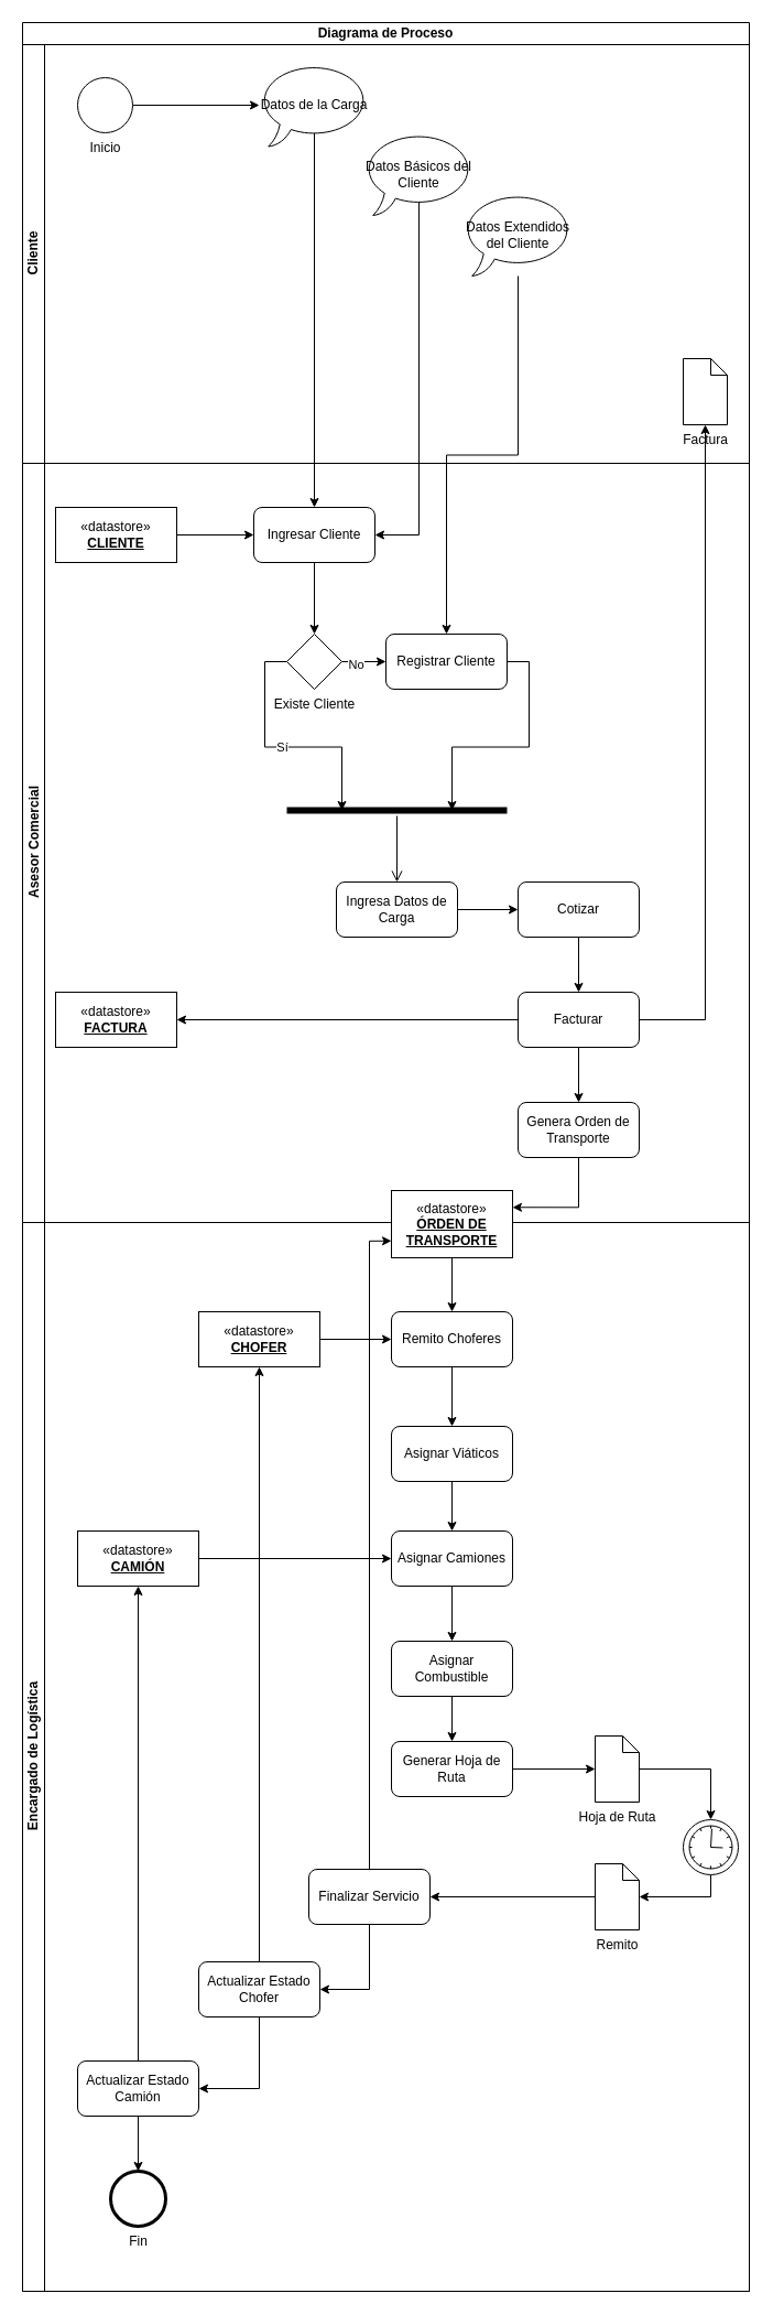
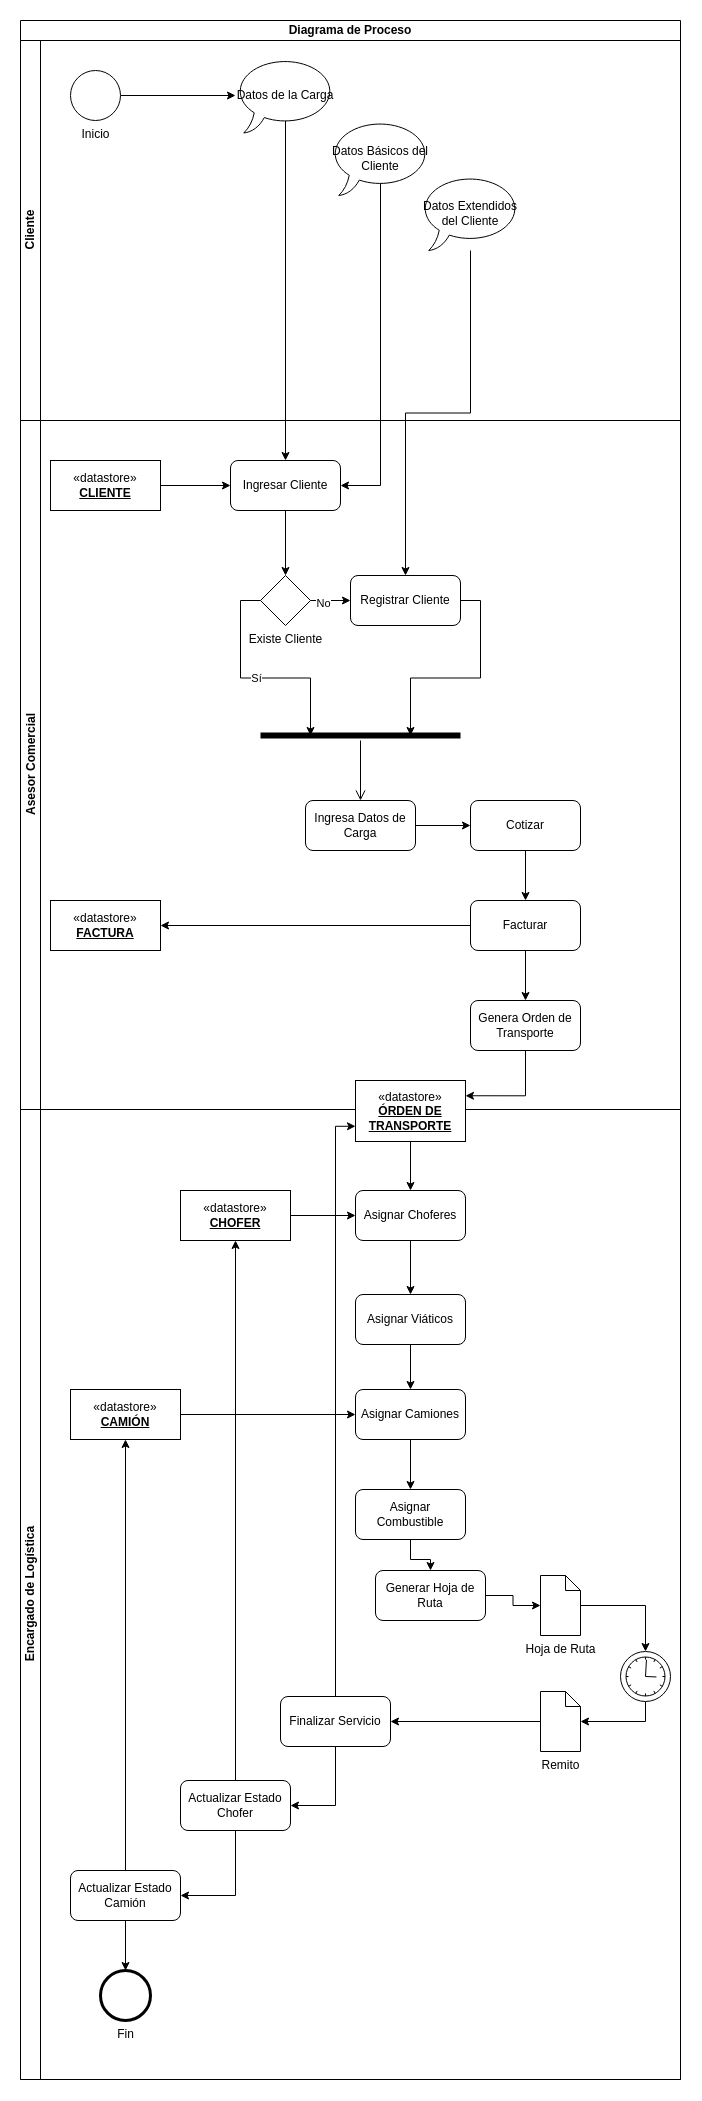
  <mxCell id="0" />
  <mxCell id="1" parent="0" />
  <mxCell id="2" value="Diagrama de Proceso" style="swimlane;html=1;childLayout=stackLayout;resizeParent=1;resizeParentMax=0;horizontal=1;startSize=20;horizontalStack=0;whiteSpace=wrap;" parent="1" vertex="1"><mxGeometry x="20" y="20" width="660" height="2059" as="geometry" /></mxCell>
  <mxCell id="3" value="Cliente" style="swimlane;html=1;startSize=20;horizontal=0;" parent="2" vertex="1"><mxGeometry y="20" width="660" height="380" as="geometry" /></mxCell>
  <mxCell id="4" style="rounded=0;orthogonalLoop=1;jettySize=auto;html=1;elbow=vertical;edgeStyle=orthogonalEdgeStyle;" parent="3" source="5" target="6" edge="1"><mxGeometry relative="1" as="geometry" /></mxCell>
  <mxCell id="5" value="Inicio" style="shape=mxgraph.bpmn.shape;html=1;verticalLabelPosition=bottom;labelBackgroundColor=#ffffff;verticalAlign=top;perimeter=ellipsePerimeter;outline=standard;symbol=general;" parent="3" vertex="1"><mxGeometry x="50" y="30" width="50" height="50" as="geometry" /></mxCell>
  <mxCell id="6" value="Datos de la Carga" style="whiteSpace=wrap;html=1;shape=mxgraph.basic.oval_callout" parent="3" vertex="1"><mxGeometry x="215" y="17.5" width="100" height="75" as="geometry" /></mxCell>
  <mxCell id="7" value="Datos Básicos del Cliente" style="whiteSpace=wrap;html=1;shape=mxgraph.basic.oval_callout" parent="3" vertex="1"><mxGeometry x="310" y="80" width="100" height="75" as="geometry" /></mxCell>
- <mxCell id="8" value="Factura" style="shape=mxgraph.bpmn.data;labelPosition=center;verticalLabelPosition=bottom;align=center;verticalAlign=top;size=15;html=1;" parent="3" vertex="1"><mxGeometry x="600" y="285" width="40" height="60" as="geometry" /></mxCell>
  <mxCell id="9" value="Datos Extendidos del Cliente" style="whiteSpace=wrap;html=1;shape=mxgraph.basic.oval_callout" vertex="1" parent="3"><mxGeometry x="400" y="135" width="100" height="75" as="geometry" /></mxCell>
  <mxCell id="10" value="Asesor Comercial" style="swimlane;html=1;startSize=20;horizontal=0;" parent="2" vertex="1"><mxGeometry y="400" width="660" height="689" as="geometry" /></mxCell>
  <mxCell id="11" style="edgeStyle=orthogonalEdgeStyle;rounded=0;orthogonalLoop=1;jettySize=auto;html=1;" parent="10" source="12" target="15" edge="1"><mxGeometry relative="1" as="geometry" /></mxCell>
  <mxCell id="12" value="«datastore»&lt;br&gt;&lt;b&gt;&lt;u&gt;CLIENTE&lt;/u&gt;&lt;/b&gt;" style="html=1;whiteSpace=wrap;movable=1;resizable=1;rotatable=1;deletable=1;editable=1;locked=0;connectable=1;" parent="10" vertex="1"><mxGeometry x="30" y="40" width="110" height="50" as="geometry" /></mxCell>
  <mxCell id="13" value="«datastore»&lt;br&gt;&lt;b&gt;&lt;u&gt;FACTURA&lt;/u&gt;&lt;/b&gt;" style="html=1;whiteSpace=wrap;movable=1;resizable=1;rotatable=1;deletable=1;editable=1;locked=0;connectable=1;" parent="10" vertex="1"><mxGeometry x="30" y="480" width="110" height="50" as="geometry" /></mxCell>
  <mxCell id="14" style="edgeStyle=orthogonalEdgeStyle;rounded=0;orthogonalLoop=1;jettySize=auto;html=1;" parent="10" source="15" target="19" edge="1"><mxGeometry relative="1" as="geometry" /></mxCell>
  <mxCell id="15" value="Ingresar Cliente" style="shape=ext;rounded=1;html=1;whiteSpace=wrap;" parent="10" vertex="1"><mxGeometry x="210" y="40" width="110" height="50" as="geometry" /></mxCell>
  <mxCell id="16" style="edgeStyle=orthogonalEdgeStyle;rounded=0;orthogonalLoop=1;jettySize=auto;html=1;" parent="10" source="19" target="21" edge="1"><mxGeometry relative="1" as="geometry" /></mxCell>
  <mxCell id="17" value="No" style="edgeLabel;html=1;align=center;verticalAlign=middle;resizable=0;points=[];" parent="16" vertex="1" connectable="0"><mxGeometry x="-0.395" y="-2" relative="1" as="geometry"><mxPoint as="offset" /></mxGeometry></mxCell>
  <mxCell id="18" value="Sí" style="edgeStyle=orthogonalEdgeStyle;rounded=0;orthogonalLoop=1;jettySize=auto;html=1;entryX=0.25;entryY=0.5;entryDx=0;entryDy=0;entryPerimeter=0;exitX=0;exitY=0.5;exitDx=0;exitDy=0;exitPerimeter=0;" parent="10" source="19" target="30" edge="1"><mxGeometry relative="1" as="geometry" /></mxCell>
  <mxCell id="19" value="Existe Cliente" style="points=[[0.25,0.25,0],[0.5,0,0],[0.75,0.25,0],[1,0.5,0],[0.75,0.75,0],[0.5,1,0],[0.25,0.75,0],[0,0.5,0]];shape=mxgraph.bpmn.gateway2;html=1;verticalLabelPosition=bottom;labelBackgroundColor=#ffffff;verticalAlign=top;align=center;perimeter=rhombusPerimeter;outlineConnect=0;outline=none;symbol=none;horizontal=1;" parent="10" vertex="1"><mxGeometry x="240" y="155" width="50" height="50" as="geometry" /></mxCell>
  <mxCell id="20" style="edgeStyle=orthogonalEdgeStyle;rounded=0;orthogonalLoop=1;jettySize=auto;html=1;entryX=0.75;entryY=0.5;entryDx=0;entryDy=0;entryPerimeter=0;exitX=1;exitY=0.5;exitDx=0;exitDy=0;" parent="10" source="21" target="30" edge="1"><mxGeometry relative="1" as="geometry" /></mxCell>
  <mxCell id="21" value="Registrar Cliente" style="shape=ext;rounded=1;html=1;whiteSpace=wrap;" parent="10" vertex="1"><mxGeometry x="330" y="155" width="110" height="50" as="geometry" /></mxCell>
  <mxCell id="22" style="edgeStyle=orthogonalEdgeStyle;rounded=0;orthogonalLoop=1;jettySize=auto;html=1;" parent="10" source="23" target="25" edge="1"><mxGeometry relative="1" as="geometry" /></mxCell>
  <mxCell id="23" value="Ingresa Datos de Carga" style="shape=ext;rounded=1;html=1;whiteSpace=wrap;" parent="10" vertex="1"><mxGeometry x="285" y="380" width="110" height="50" as="geometry" /></mxCell>
  <mxCell id="24" style="edgeStyle=orthogonalEdgeStyle;rounded=0;orthogonalLoop=1;jettySize=auto;html=1;" parent="10" source="25" target="28" edge="1"><mxGeometry relative="1" as="geometry" /></mxCell>
  <mxCell id="25" value="Cotizar" style="shape=ext;rounded=1;html=1;whiteSpace=wrap;" parent="10" vertex="1"><mxGeometry x="450" y="380" width="110" height="50" as="geometry" /></mxCell>
  <mxCell id="26" style="edgeStyle=orthogonalEdgeStyle;rounded=0;orthogonalLoop=1;jettySize=auto;html=1;" parent="10" source="28" target="13" edge="1"><mxGeometry relative="1" as="geometry" /></mxCell>
  <mxCell id="27" style="edgeStyle=orthogonalEdgeStyle;rounded=0;orthogonalLoop=1;jettySize=auto;html=1;" parent="10" source="28" target="29" edge="1"><mxGeometry relative="1" as="geometry" /></mxCell>
  <mxCell id="28" value="Facturar" style="shape=ext;rounded=1;html=1;whiteSpace=wrap;" parent="10" vertex="1"><mxGeometry x="450" y="480" width="110" height="50" as="geometry" /></mxCell>
  <mxCell id="29" value="Genera Orden de Transporte" style="shape=ext;rounded=1;html=1;whiteSpace=wrap;" parent="10" vertex="1"><mxGeometry x="450" y="580" width="110" height="50" as="geometry" /></mxCell>
  <mxCell id="30" value="" style="shape=line;html=1;strokeWidth=6;strokeColor=#000000;" parent="10" vertex="1"><mxGeometry x="240" y="310" width="200" height="10" as="geometry" /></mxCell>
  <mxCell id="31" value="" style="edgeStyle=orthogonalEdgeStyle;html=1;verticalAlign=bottom;endArrow=open;endSize=8;strokeColor=#000000;rounded=0;entryX=0.5;entryY=0;entryDx=0;entryDy=0;" parent="10" source="30" target="23" edge="1"><mxGeometry relative="1" as="geometry"><mxPoint x="270" y="410" as="targetPoint" /></mxGeometry></mxCell>
  <mxCell id="32" style="edgeStyle=orthogonalEdgeStyle;rounded=0;orthogonalLoop=1;jettySize=auto;html=1;exitX=0.5;exitY=0.84;exitDx=0;exitDy=0;exitPerimeter=0;" parent="2" source="6" target="15" edge="1"><mxGeometry relative="1" as="geometry" /></mxCell>
  <mxCell id="33" style="edgeStyle=orthogonalEdgeStyle;rounded=0;orthogonalLoop=1;jettySize=auto;html=1;entryX=1;entryY=0.5;entryDx=0;entryDy=0;exitX=0.5;exitY=0.84;exitDx=0;exitDy=0;exitPerimeter=0;" parent="2" source="7" target="15" edge="1"><mxGeometry relative="1" as="geometry" /></mxCell>
- <mxCell id="34" style="edgeStyle=orthogonalEdgeStyle;rounded=0;orthogonalLoop=1;jettySize=auto;html=1;entryX=0.5;entryY=1;entryDx=0;entryDy=0;entryPerimeter=0;" parent="2" source="28" target="8" edge="1"><mxGeometry relative="1" as="geometry"><mxPoint x="730" y="570" as="targetPoint" /></mxGeometry></mxCell>
  <mxCell id="35" style="edgeStyle=orthogonalEdgeStyle;rounded=0;orthogonalLoop=1;jettySize=auto;html=1;entryX=1;entryY=0.25;entryDx=0;entryDy=0;exitX=0.5;exitY=1;exitDx=0;exitDy=0;" parent="2" source="29" target="66" edge="1"><mxGeometry relative="1" as="geometry" /></mxCell>
  <mxCell id="36" value="Encargado de Logística" style="swimlane;html=1;startSize=20;horizontal=0;" parent="2" vertex="1"><mxGeometry y="1089" width="660" height="970" as="geometry" /></mxCell>
  <mxCell id="37" style="edgeStyle=orthogonalEdgeStyle;rounded=0;orthogonalLoop=1;jettySize=auto;html=1;" parent="36" source="38" target="49" edge="1"><mxGeometry relative="1" as="geometry" /></mxCell>
  <mxCell id="38" value="«datastore»&lt;br&gt;&lt;b&gt;&lt;u&gt;CHOFER&lt;/u&gt;&lt;/b&gt;" style="html=1;whiteSpace=wrap;movable=1;resizable=1;rotatable=1;deletable=1;editable=1;locked=0;connectable=1;" parent="36" vertex="1"><mxGeometry x="160" y="81" width="110" height="50" as="geometry" /></mxCell>
  <mxCell id="39" style="edgeStyle=orthogonalEdgeStyle;rounded=0;orthogonalLoop=1;jettySize=auto;html=1;" parent="36" source="40" target="53" edge="1"><mxGeometry relative="1" as="geometry" /></mxCell>
  <mxCell id="40" value="«datastore»&lt;br&gt;&lt;b&gt;&lt;u&gt;CAMIÓN&lt;/u&gt;&lt;/b&gt;" style="html=1;whiteSpace=wrap;movable=1;resizable=1;rotatable=1;deletable=1;editable=1;locked=0;connectable=1;" parent="36" vertex="1"><mxGeometry x="50" y="280" width="110" height="50" as="geometry" /></mxCell>
  <mxCell id="41" style="edgeStyle=orthogonalEdgeStyle;rounded=0;orthogonalLoop=1;jettySize=auto;html=1;entryX=1;entryY=0.5;entryDx=0;entryDy=0;" edge="1" parent="36" source="42" target="59"><mxGeometry relative="1" as="geometry" /></mxCell>
  <mxCell id="42" value="Remito" style="shape=mxgraph.bpmn.data;labelPosition=center;verticalLabelPosition=bottom;align=center;verticalAlign=top;size=15;html=1;" parent="36" vertex="1"><mxGeometry x="520" y="582" width="40" height="60" as="geometry" /></mxCell>
  <mxCell id="43" style="edgeStyle=orthogonalEdgeStyle;rounded=0;orthogonalLoop=1;jettySize=auto;html=1;entryX=0.5;entryY=0;entryDx=0;entryDy=0;entryPerimeter=0;" parent="36" source="44" target="46" edge="1"><mxGeometry relative="1" as="geometry" /></mxCell>
  <mxCell id="44" value="Hoja de Ruta" style="shape=mxgraph.bpmn.data;labelPosition=center;verticalLabelPosition=bottom;align=center;verticalAlign=top;size=15;html=1;" parent="36" vertex="1"><mxGeometry x="520" y="466" width="40" height="60" as="geometry" /></mxCell>
  <mxCell id="45" style="edgeStyle=orthogonalEdgeStyle;rounded=0;orthogonalLoop=1;jettySize=auto;html=1;exitX=0.5;exitY=1;exitDx=0;exitDy=0;exitPerimeter=0;" parent="36" source="46" target="42" edge="1"><mxGeometry relative="1" as="geometry" /></mxCell>
  <mxCell id="46" value="" style="points=[[0.145,0.145,0],[0.5,0,0],[0.855,0.145,0],[1,0.5,0],[0.855,0.855,0],[0.5,1,0],[0.145,0.855,0],[0,0.5,0]];shape=mxgraph.bpmn.event;html=1;verticalLabelPosition=bottom;labelBackgroundColor=#ffffff;verticalAlign=top;align=center;perimeter=ellipsePerimeter;outlineConnect=0;aspect=fixed;outline=standard;symbol=timer;" parent="36" vertex="1"><mxGeometry x="600" y="542" width="50" height="50" as="geometry" /></mxCell>
  <mxCell id="47" value="Fin" style="shape=mxgraph.bpmn.shape;html=1;verticalLabelPosition=bottom;labelBackgroundColor=#ffffff;verticalAlign=top;perimeter=ellipsePerimeter;outline=end;symbol=general;" parent="36" vertex="1"><mxGeometry x="80" y="861" width="50" height="50" as="geometry" /></mxCell>
  <mxCell id="48" style="edgeStyle=orthogonalEdgeStyle;rounded=0;orthogonalLoop=1;jettySize=auto;html=1;" parent="36" source="49" target="51" edge="1"><mxGeometry relative="1" as="geometry" /></mxCell>
- <mxCell id="49" value="Remito Choferes" style="shape=ext;rounded=1;html=1;whiteSpace=wrap;" parent="36" vertex="1"><mxGeometry x="335" y="81" width="110" height="50" as="geometry" /></mxCell>
+ <mxCell id="49" value="Asignar Choferes" style="shape=ext;rounded=1;html=1;whiteSpace=wrap;" parent="36" vertex="1"><mxGeometry x="335" y="81" width="110" height="50" as="geometry" /></mxCell>
  <mxCell id="50" style="edgeStyle=orthogonalEdgeStyle;rounded=0;orthogonalLoop=1;jettySize=auto;html=1;entryX=0.5;entryY=0;entryDx=0;entryDy=0;" parent="36" source="51" target="53" edge="1"><mxGeometry relative="1" as="geometry" /></mxCell>
  <mxCell id="51" value="Asignar Viáticos" style="shape=ext;rounded=1;html=1;whiteSpace=wrap;" parent="36" vertex="1"><mxGeometry x="335" y="185" width="110" height="50" as="geometry" /></mxCell>
  <mxCell id="52" style="edgeStyle=orthogonalEdgeStyle;rounded=0;orthogonalLoop=1;jettySize=auto;html=1;" parent="36" source="53" target="55" edge="1"><mxGeometry relative="1" as="geometry" /></mxCell>
  <mxCell id="53" value="Asignar Camiones" style="shape=ext;rounded=1;html=1;whiteSpace=wrap;" parent="36" vertex="1"><mxGeometry x="335" y="280" width="110" height="50" as="geometry" /></mxCell>
  <mxCell id="54" style="edgeStyle=orthogonalEdgeStyle;rounded=0;orthogonalLoop=1;jettySize=auto;html=1;" edge="1" parent="36" source="55" target="57"><mxGeometry relative="1" as="geometry" /></mxCell>
  <mxCell id="55" value="Asignar Combustible" style="shape=ext;rounded=1;html=1;whiteSpace=wrap;" parent="36" vertex="1"><mxGeometry x="335" y="380" width="110" height="50" as="geometry" /></mxCell>
  <mxCell id="56" style="edgeStyle=orthogonalEdgeStyle;rounded=0;orthogonalLoop=1;jettySize=auto;html=1;entryX=0;entryY=0.5;entryDx=0;entryDy=0;entryPerimeter=0;" edge="1" parent="36" source="57" target="44"><mxGeometry relative="1" as="geometry" /></mxCell>
- <mxCell id="57" value="Generar Hoja de Ruta" style="shape=ext;rounded=1;html=1;whiteSpace=wrap;" vertex="1" parent="36"><mxGeometry x="335" y="471" width="110" height="50" as="geometry" /></mxCell>
+ <mxCell id="57" value="Generar Hoja de Ruta" style="shape=ext;rounded=1;html=1;whiteSpace=wrap;" vertex="1" parent="36"><mxGeometry x="355" y="461" width="110" height="50" as="geometry" /></mxCell>
  <mxCell id="58" style="edgeStyle=orthogonalEdgeStyle;rounded=0;orthogonalLoop=1;jettySize=auto;html=1;entryX=1;entryY=0.5;entryDx=0;entryDy=0;" edge="1" parent="36" source="59" target="62"><mxGeometry relative="1" as="geometry" /></mxCell>
  <mxCell id="59" value="Finalizar Servicio" style="shape=ext;rounded=1;html=1;whiteSpace=wrap;" vertex="1" parent="36"><mxGeometry x="260" y="587" width="110" height="50" as="geometry" /></mxCell>
  <mxCell id="60" style="edgeStyle=orthogonalEdgeStyle;rounded=0;orthogonalLoop=1;jettySize=auto;html=1;entryX=1;entryY=0.5;entryDx=0;entryDy=0;" edge="1" parent="36" source="62" target="65"><mxGeometry relative="1" as="geometry" /></mxCell>
  <mxCell id="61" style="edgeStyle=orthogonalEdgeStyle;rounded=0;orthogonalLoop=1;jettySize=auto;html=1;entryX=0.5;entryY=1;entryDx=0;entryDy=0;" edge="1" parent="36" source="62" target="38"><mxGeometry relative="1" as="geometry" /></mxCell>
  <mxCell id="62" value="Actualizar Estado Chofer" style="shape=ext;rounded=1;html=1;whiteSpace=wrap;" vertex="1" parent="36"><mxGeometry x="160" y="671" width="110" height="50" as="geometry" /></mxCell>
  <mxCell id="63" style="edgeStyle=orthogonalEdgeStyle;rounded=0;orthogonalLoop=1;jettySize=auto;html=1;" edge="1" parent="36" source="65" target="47"><mxGeometry relative="1" as="geometry" /></mxCell>
  <mxCell id="64" style="edgeStyle=orthogonalEdgeStyle;rounded=0;orthogonalLoop=1;jettySize=auto;html=1;entryX=0.5;entryY=1;entryDx=0;entryDy=0;" edge="1" parent="36" source="65" target="40"><mxGeometry relative="1" as="geometry" /></mxCell>
  <mxCell id="65" value="Actualizar Estado Camión" style="shape=ext;rounded=1;html=1;whiteSpace=wrap;" vertex="1" parent="36"><mxGeometry x="50" y="761" width="110" height="50" as="geometry" /></mxCell>
  <mxCell id="66" value="«datastore»&lt;br&gt;&lt;b&gt;&lt;u&gt;ÓRDEN DE TRANSPORTE&lt;/u&gt;&lt;/b&gt;" style="html=1;whiteSpace=wrap;movable=1;resizable=1;rotatable=1;deletable=1;editable=1;locked=0;connectable=1;" parent="36" vertex="1"><mxGeometry x="335" y="-29" width="110" height="61" as="geometry" /></mxCell>
  <mxCell id="67" style="edgeStyle=orthogonalEdgeStyle;rounded=0;orthogonalLoop=1;jettySize=auto;html=1;" parent="36" source="66" target="49" edge="1"><mxGeometry relative="1" as="geometry" /></mxCell>
  <mxCell id="68" style="edgeStyle=orthogonalEdgeStyle;rounded=0;orthogonalLoop=1;jettySize=auto;html=1;entryX=0;entryY=0.75;entryDx=0;entryDy=0;" edge="1" parent="36" source="59" target="66"><mxGeometry relative="1" as="geometry" /></mxCell>
  <mxCell id="69" style="edgeStyle=orthogonalEdgeStyle;rounded=0;orthogonalLoop=1;jettySize=auto;html=1;" edge="1" parent="2" source="9" target="21"><mxGeometry relative="1" as="geometry" /></mxCell>
